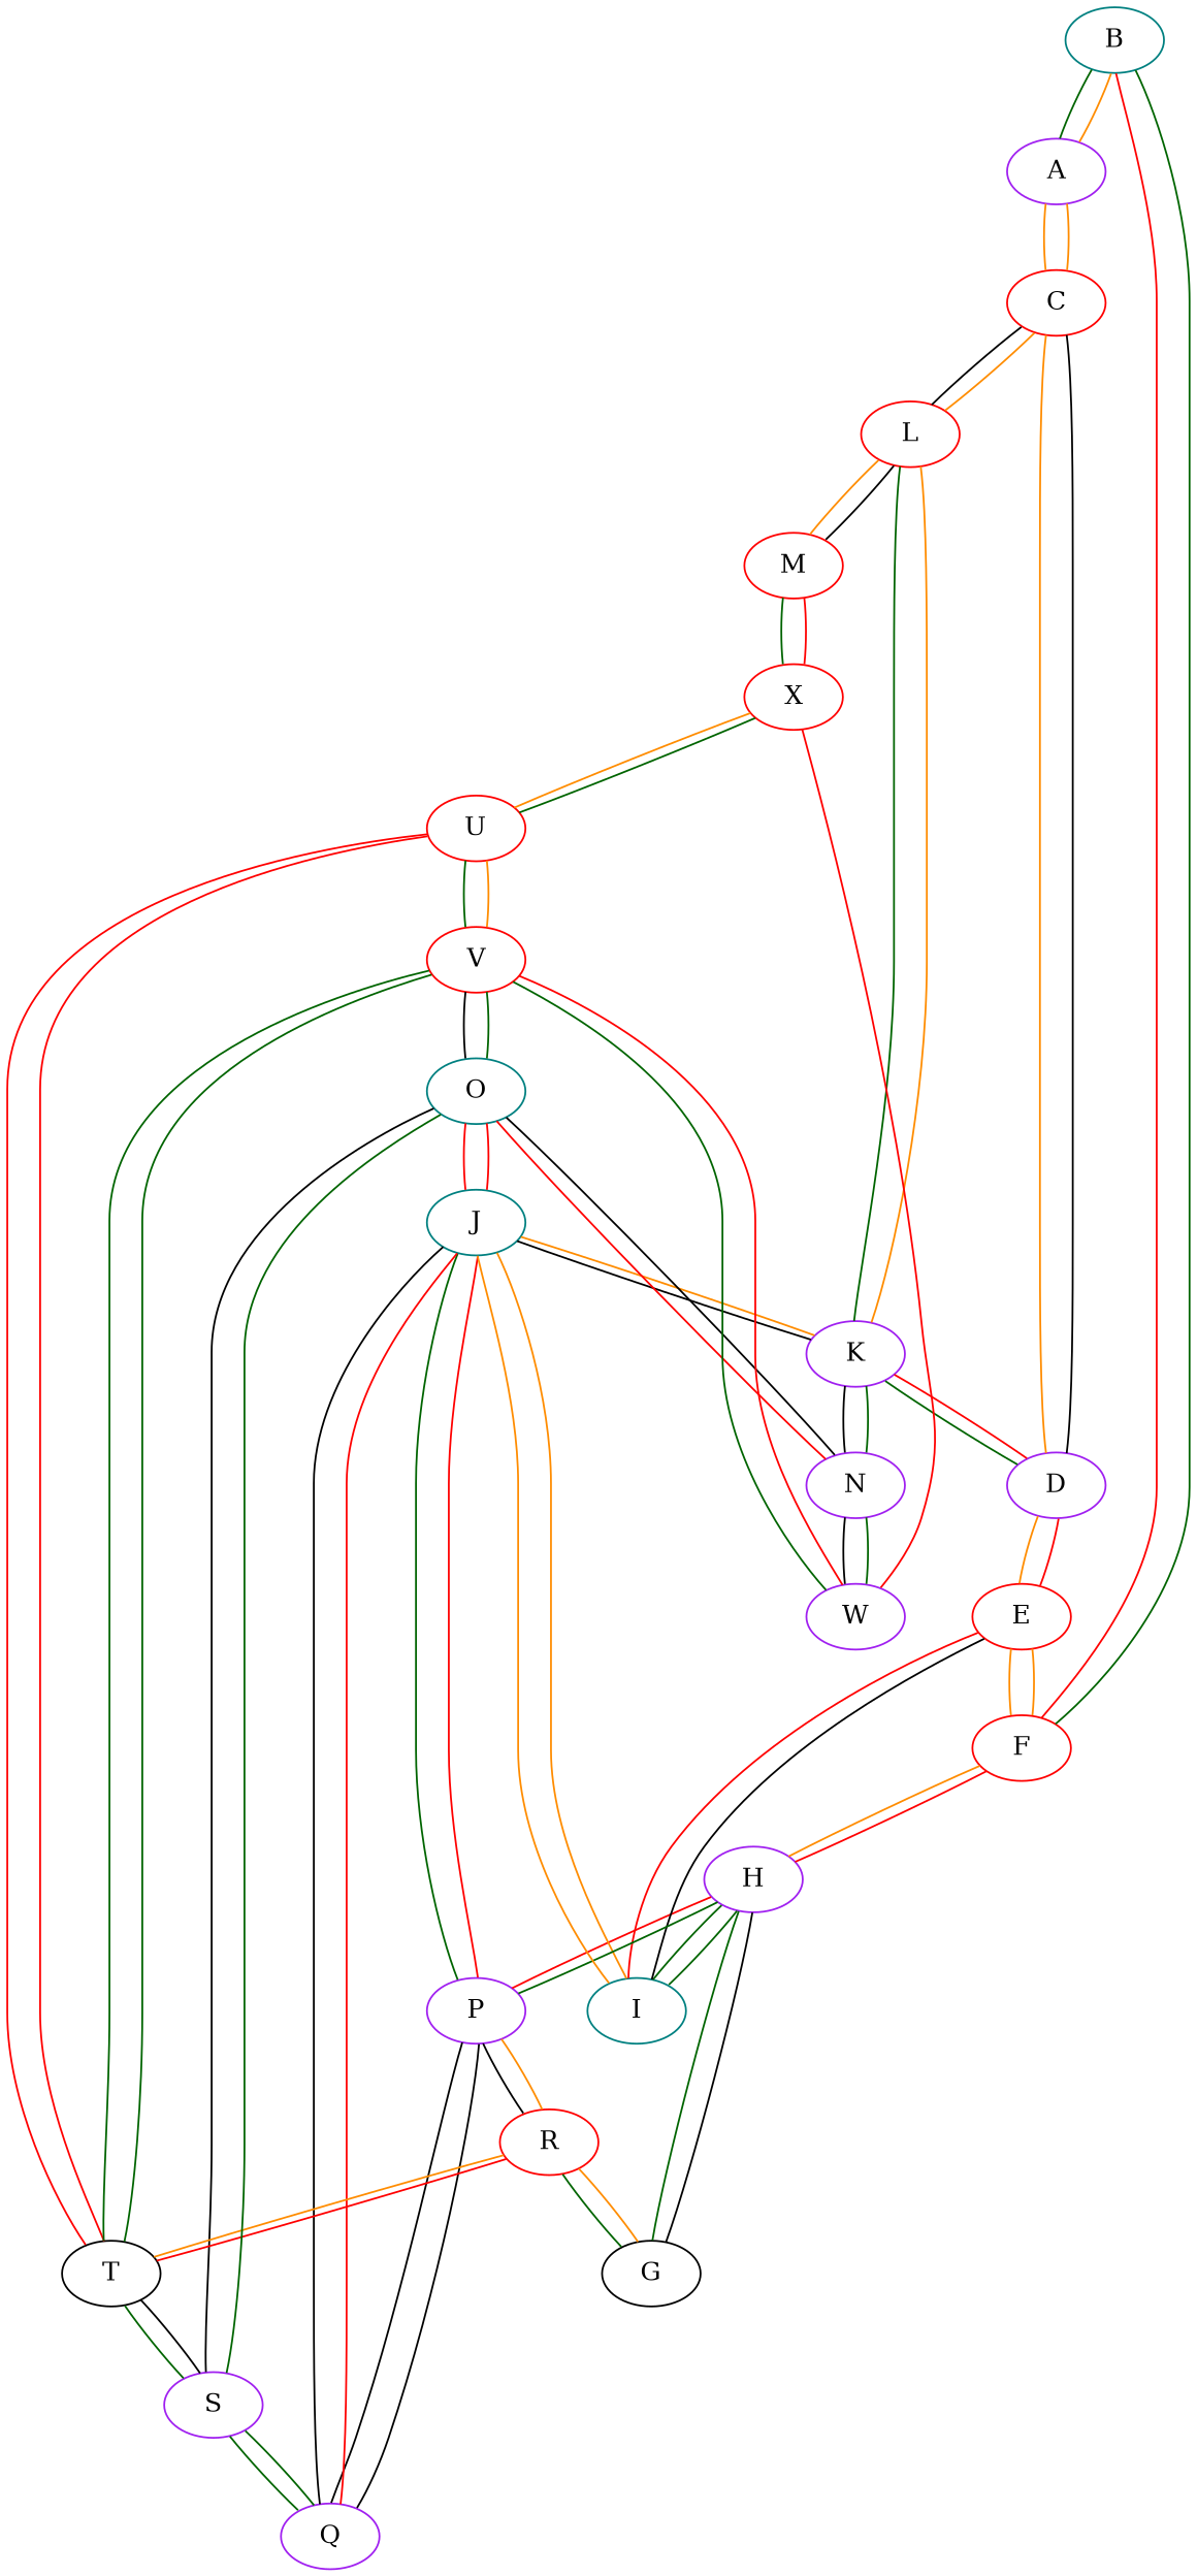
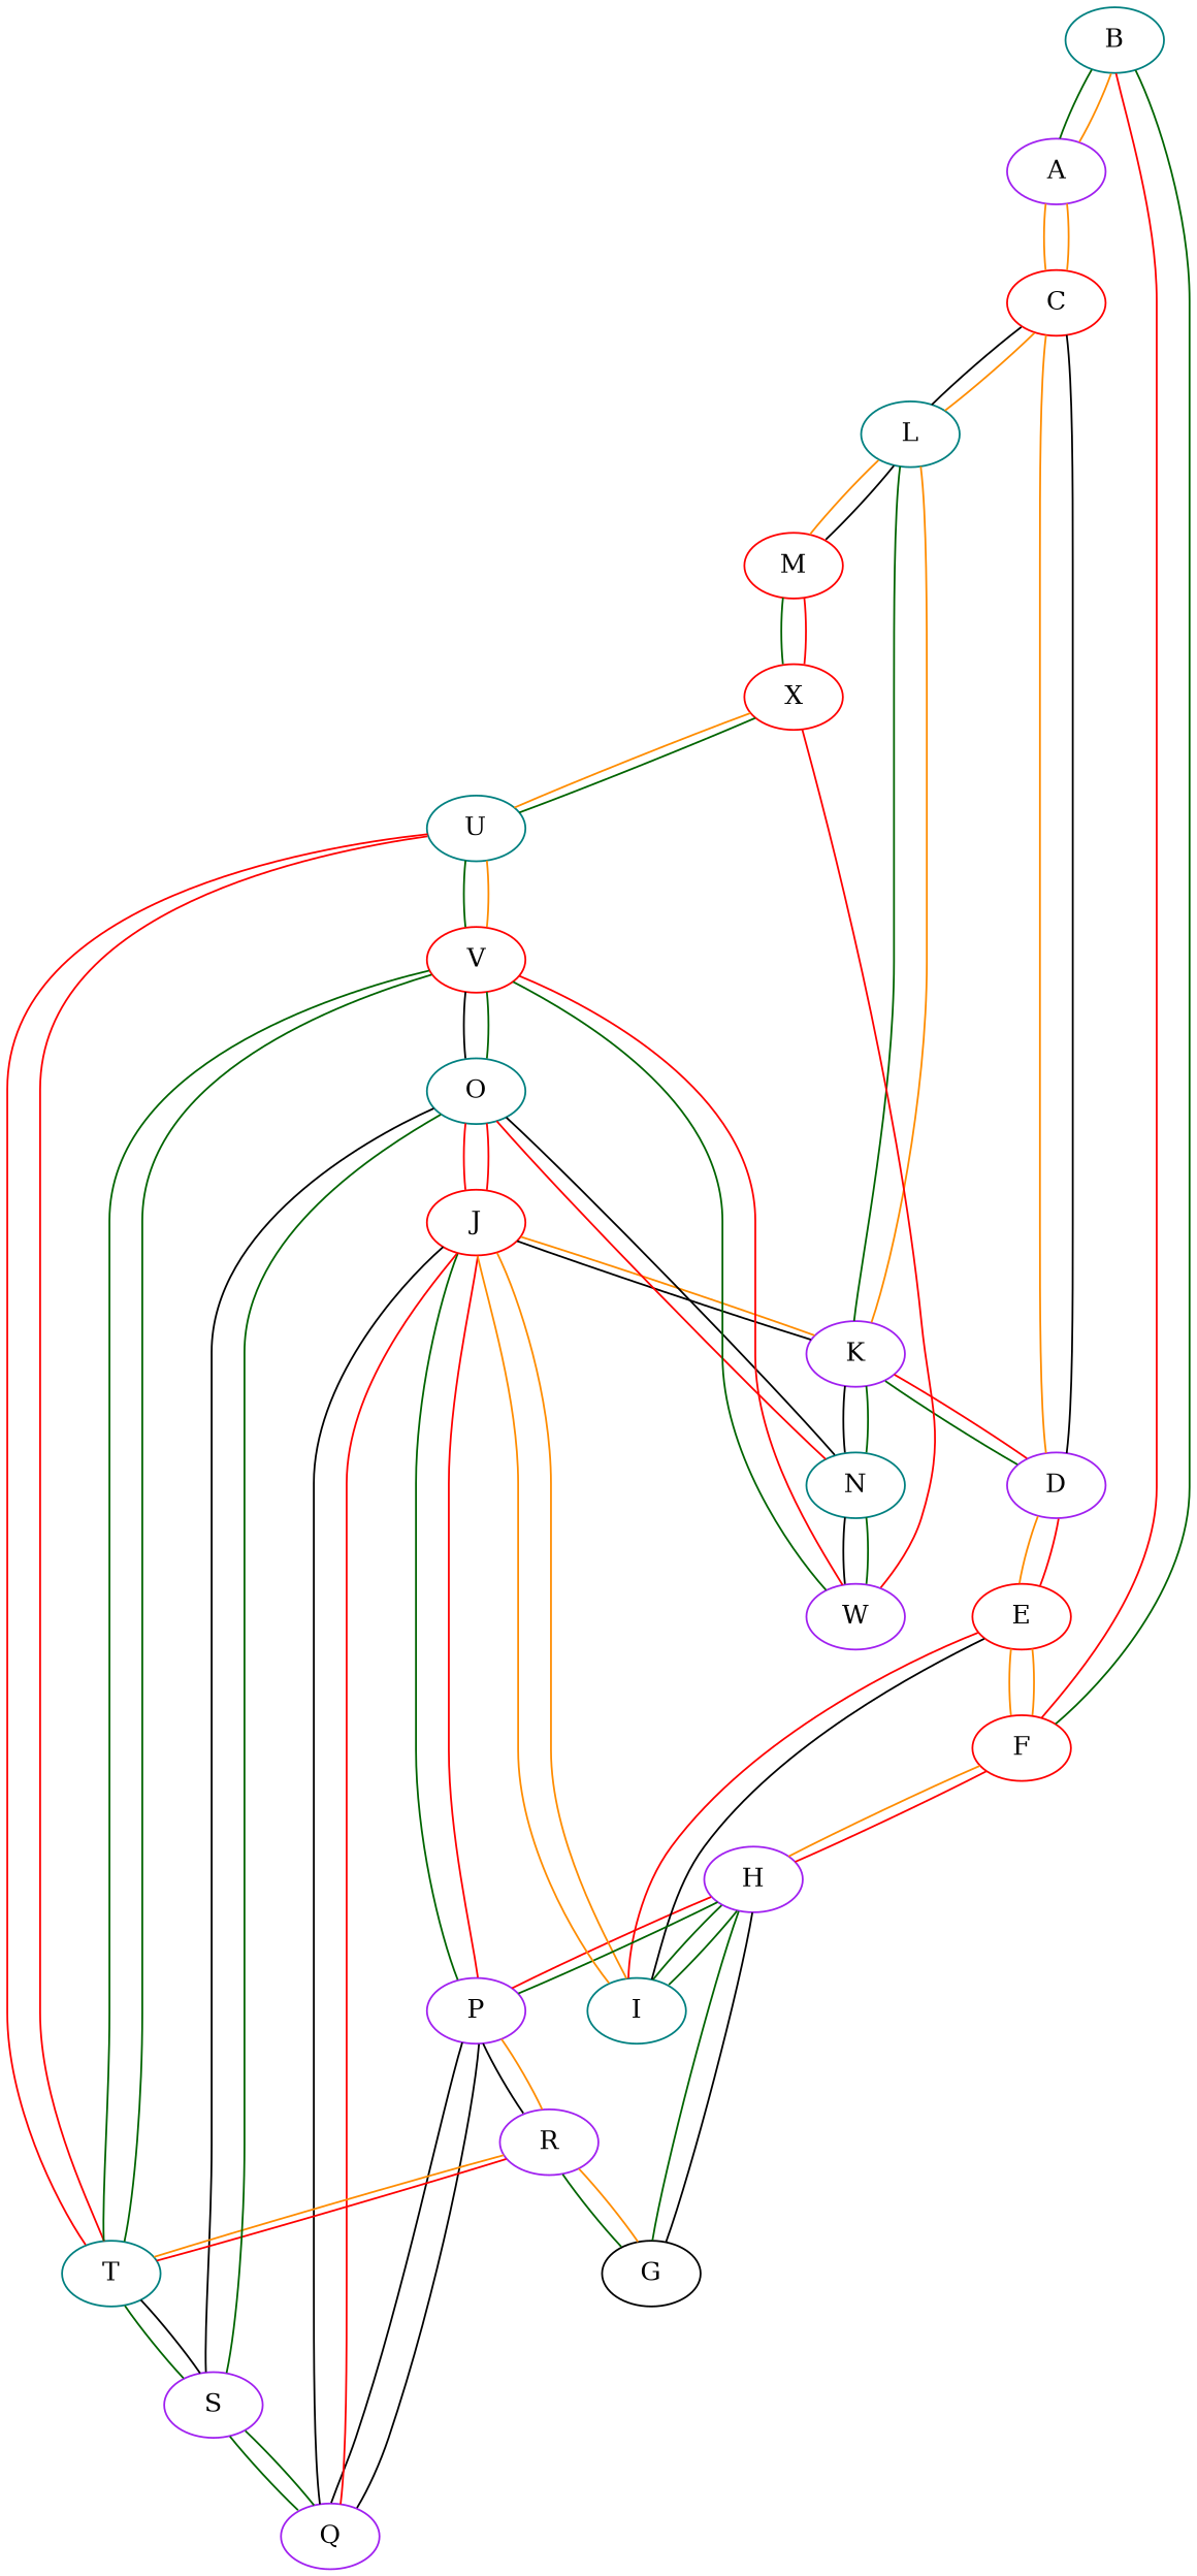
  graph {
    node [color=purple]
    edge [color=darkgreen]
    B [color=teal]
    A
    C [color=red]
    F [color=red]
    D
-   L [color=red]
+   L [color=teal]
    E [color=red]
    H
    K
    M [color=red]
    I [color=teal]
    G [color=black]
    P
-   J [color=teal]
-   N
+   J [color=red]
+   N [color=teal]
    X [color=red]
    Q
    O [color=teal]
    W
-   R [color=red]
-   T [color=black]
+   R
+   T [color=teal]
    S
    V [color=red]
-   U [color=red]
+   U [color=teal]
    B -- A
    B -- F [color=red]
    A -- B [color=darkorange]
    A -- C [color=darkorange]
    C -- A [color=darkorange]
    C -- D [color=darkorange]
    C -- L [color=black]
    F -- B
    F -- E [color=darkorange]
    F -- H [color=darkorange]
    D -- C [color=black]
    D -- E [color=darkorange]
    D -- K [color=red]
    L -- C [color=darkorange]
    L -- K
    L -- M [color=darkorange]
    E -- F [color=darkorange]
    E -- D [color=red]
    E -- I [color=red]
    H -- F [color=red]
    H -- I
    H -- G
    H -- P [color=red]
    K -- D
    K -- L [color=darkorange]
    K -- J [color=darkorange]
    K -- N [color=black]
    M -- L [color=black]
    M -- X
    I -- E [color=black]
    I -- H
    I -- J [color=darkorange]
    G -- H [color=black]
    G -- R [color=darkorange]
    P -- H
    P -- J [color=red]
    P -- Q [color=black]
    P -- R [color=black]
    J -- K [color=black]
    J -- I [color=darkorange]
    J -- P
    J -- Q [color=black]
    J -- O [color=red]
    N -- K
    N -- O [color=black]
    N -- W [color=black]
    X -- M [color=red]
    X -- U [color=darkorange]
    Q -- P [color=black]
    Q -- J [color=red]
    Q -- S
    O -- J [color=red]
    O -- N [color=red]
    O -- S [color=black]
    O -- V
    W -- N
    W -- X [color=red]
    W -- V [color=red]
    R -- G
    R -- P [color=darkorange]
    R -- T [color=darkorange]
    T -- R [color=red]
    T -- S
    T -- V
    T -- U [color=red]
    S -- Q
    S -- O
    S -- T [color=black]
    V -- O [color=black]
    V -- W
    V -- T
    V -- U [color=darkorange]
    U -- X
    U -- T [color=red]
    U -- V
  }
